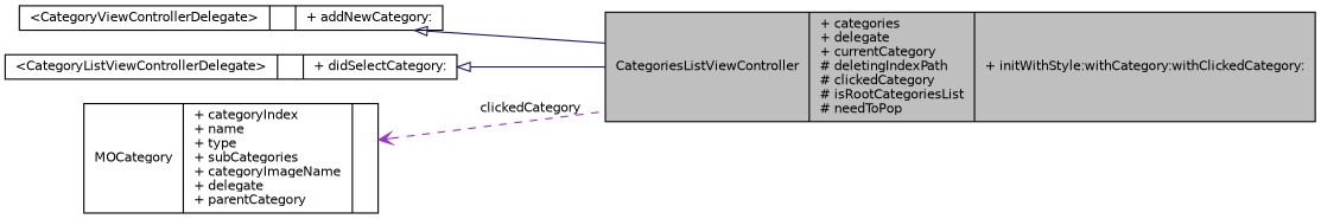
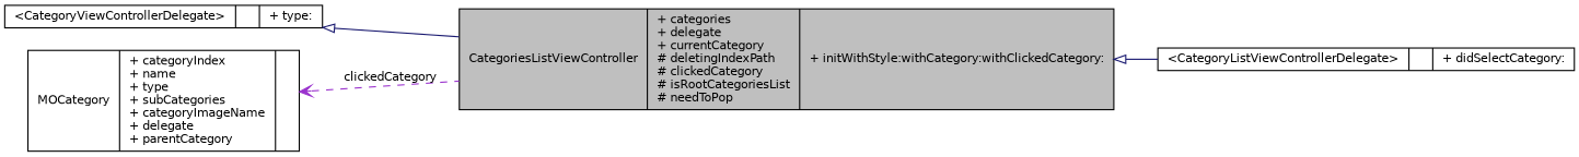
  digraph {
    rankdir=LR
    node [color=black fillcolor=white fontname=Helvetica fontsize=10 shape=record style=filled]
    edge [arrowtail=empty color=midnightblue dir=back fontname=Helvetica fontsize=10 labelfontname=Helvetica labelfontsize=10 style=solid]
    n1 [fillcolor=grey75 fontcolor=black height=0.2 label="{CategoriesListViewController\n|+ categories\l+ delegate\l+ currentCategory\l# deletingIndexPath\l# clickedCategory\l# isRootCategoriesList\l# needToPop\l|+ initWithStyle:withCategory:withClickedCategory:\l}" width=0.4]
-   n2 [height=0.2 label="{\<CategoryViewControllerDelegate\>\n||+ addNewCategory:\l}" width=0.4]
+   n2 [height=0.2 label="{\<CategoryViewControllerDelegate\>\n||+ type:\l}" width=0.4]
    n3 [height=0.2 label="{\<CategoryListViewControllerDelegate\>\n||+ didSelectCategory:\l}" width=0.4]
    n4 [height=0.2 label="{MOCategory\n|+ categoryIndex\l+ name\l+ type\l+ subCategories\l+ categoryImageName\l+ delegate\l+ parentCategory\l|}" width=0.4]
    n2 -> n1
-   n3 -> n1
+   n1 -> n3
    n4 -> n1 [arrowtail=open color=darkorchid3 label=clickedCategory style=dashed]
  }
